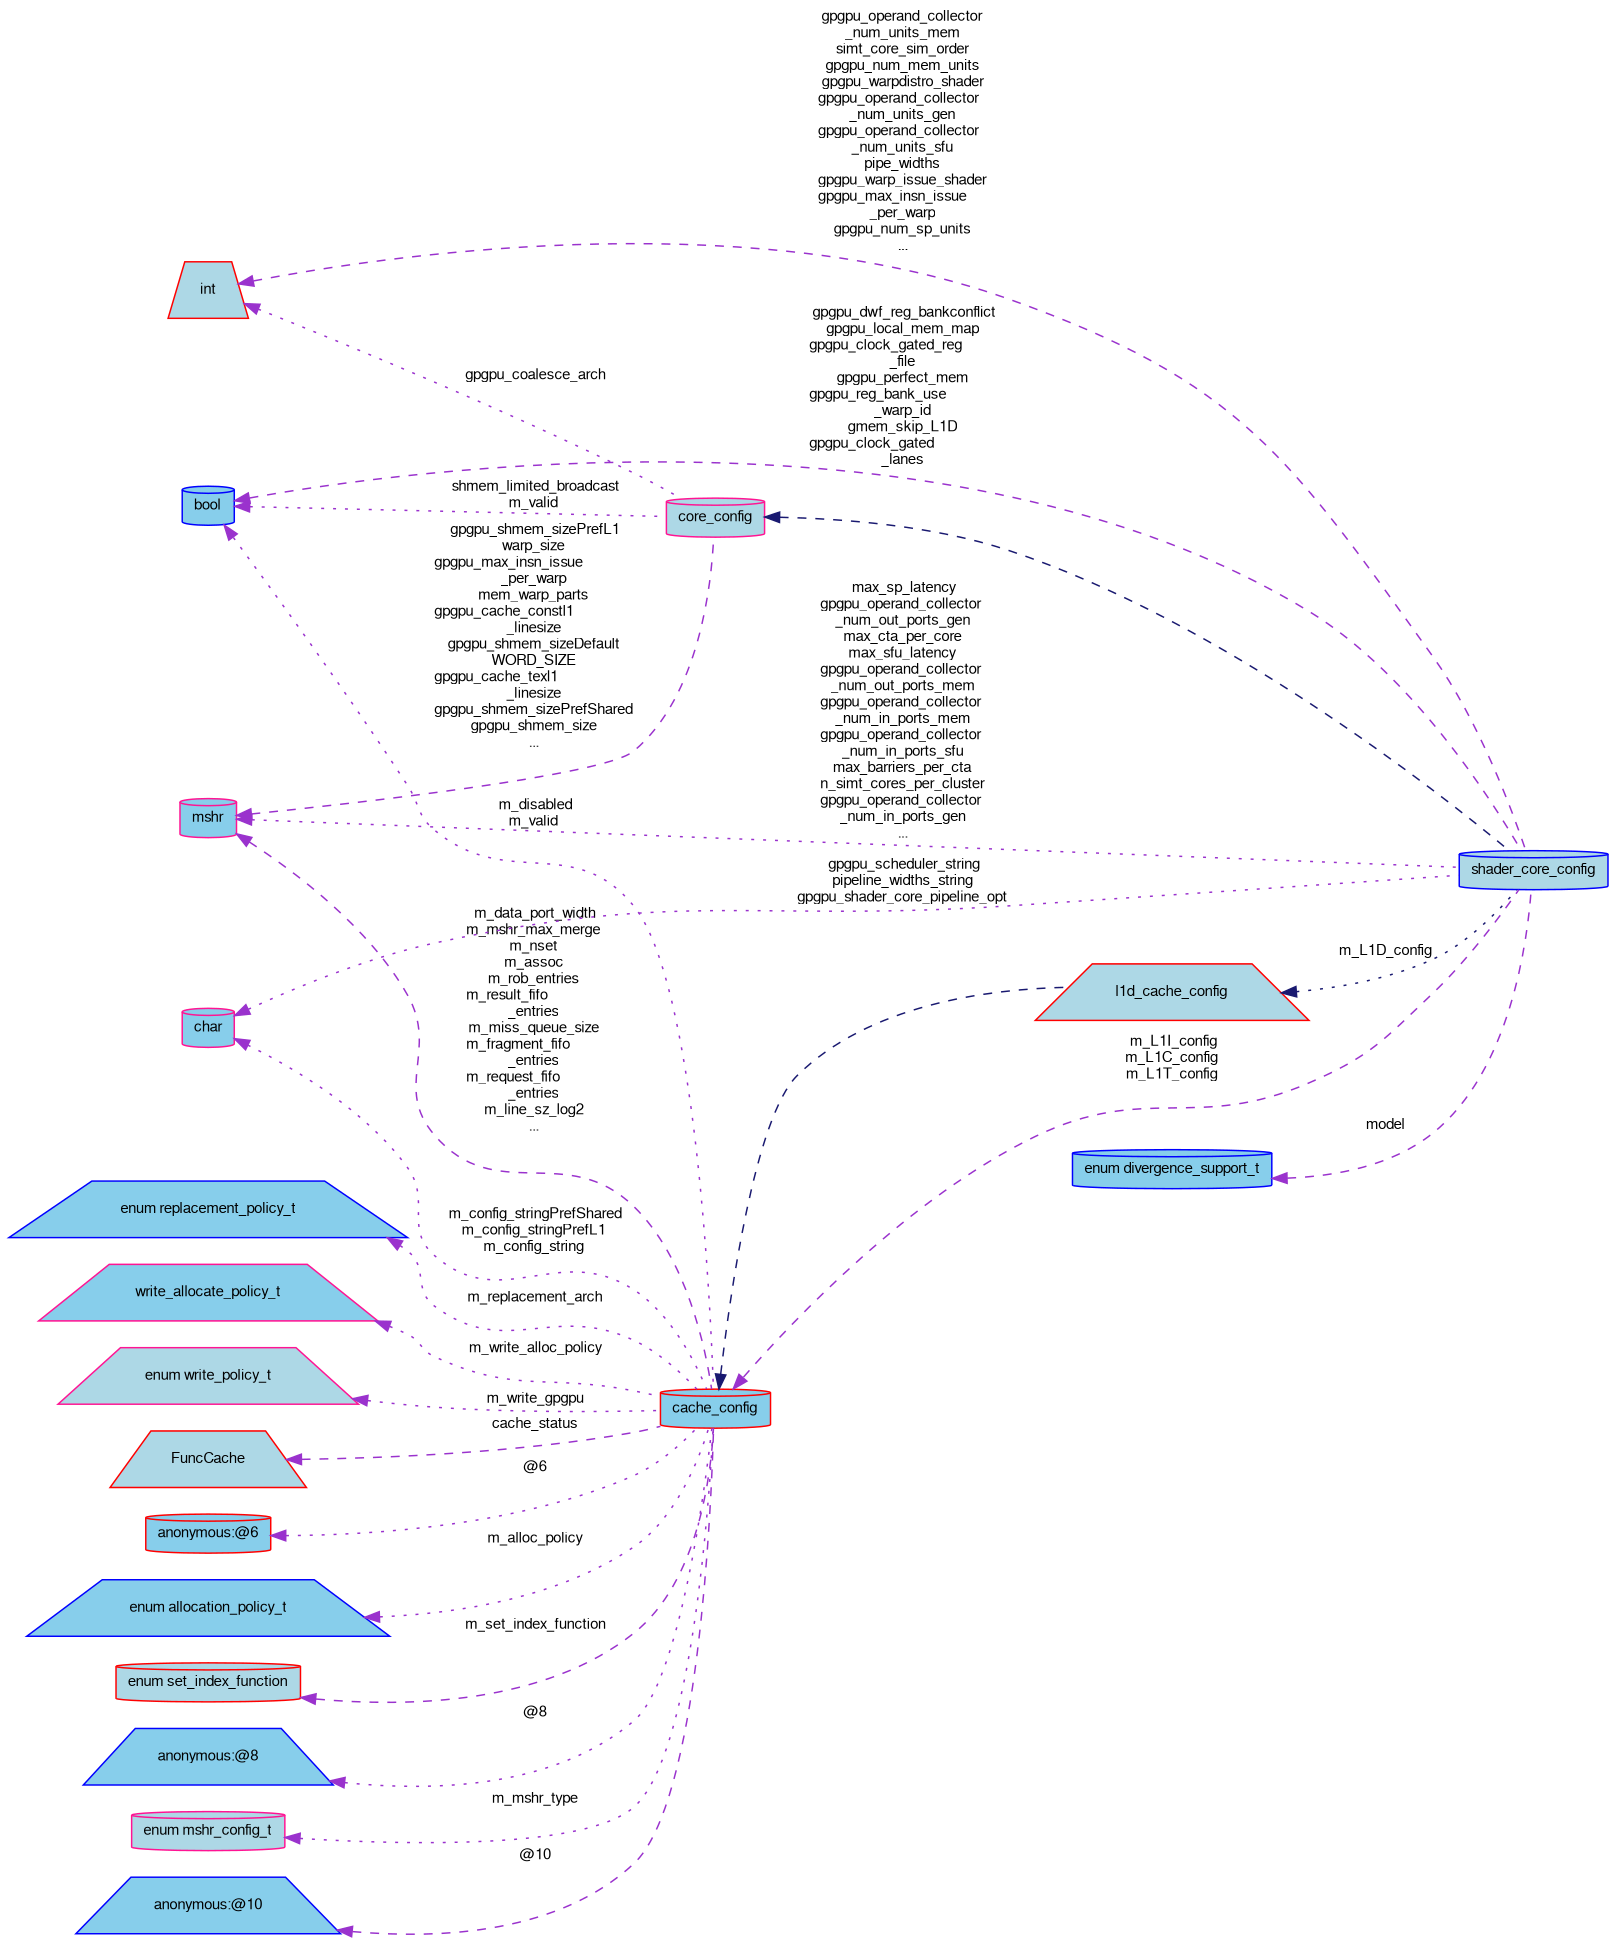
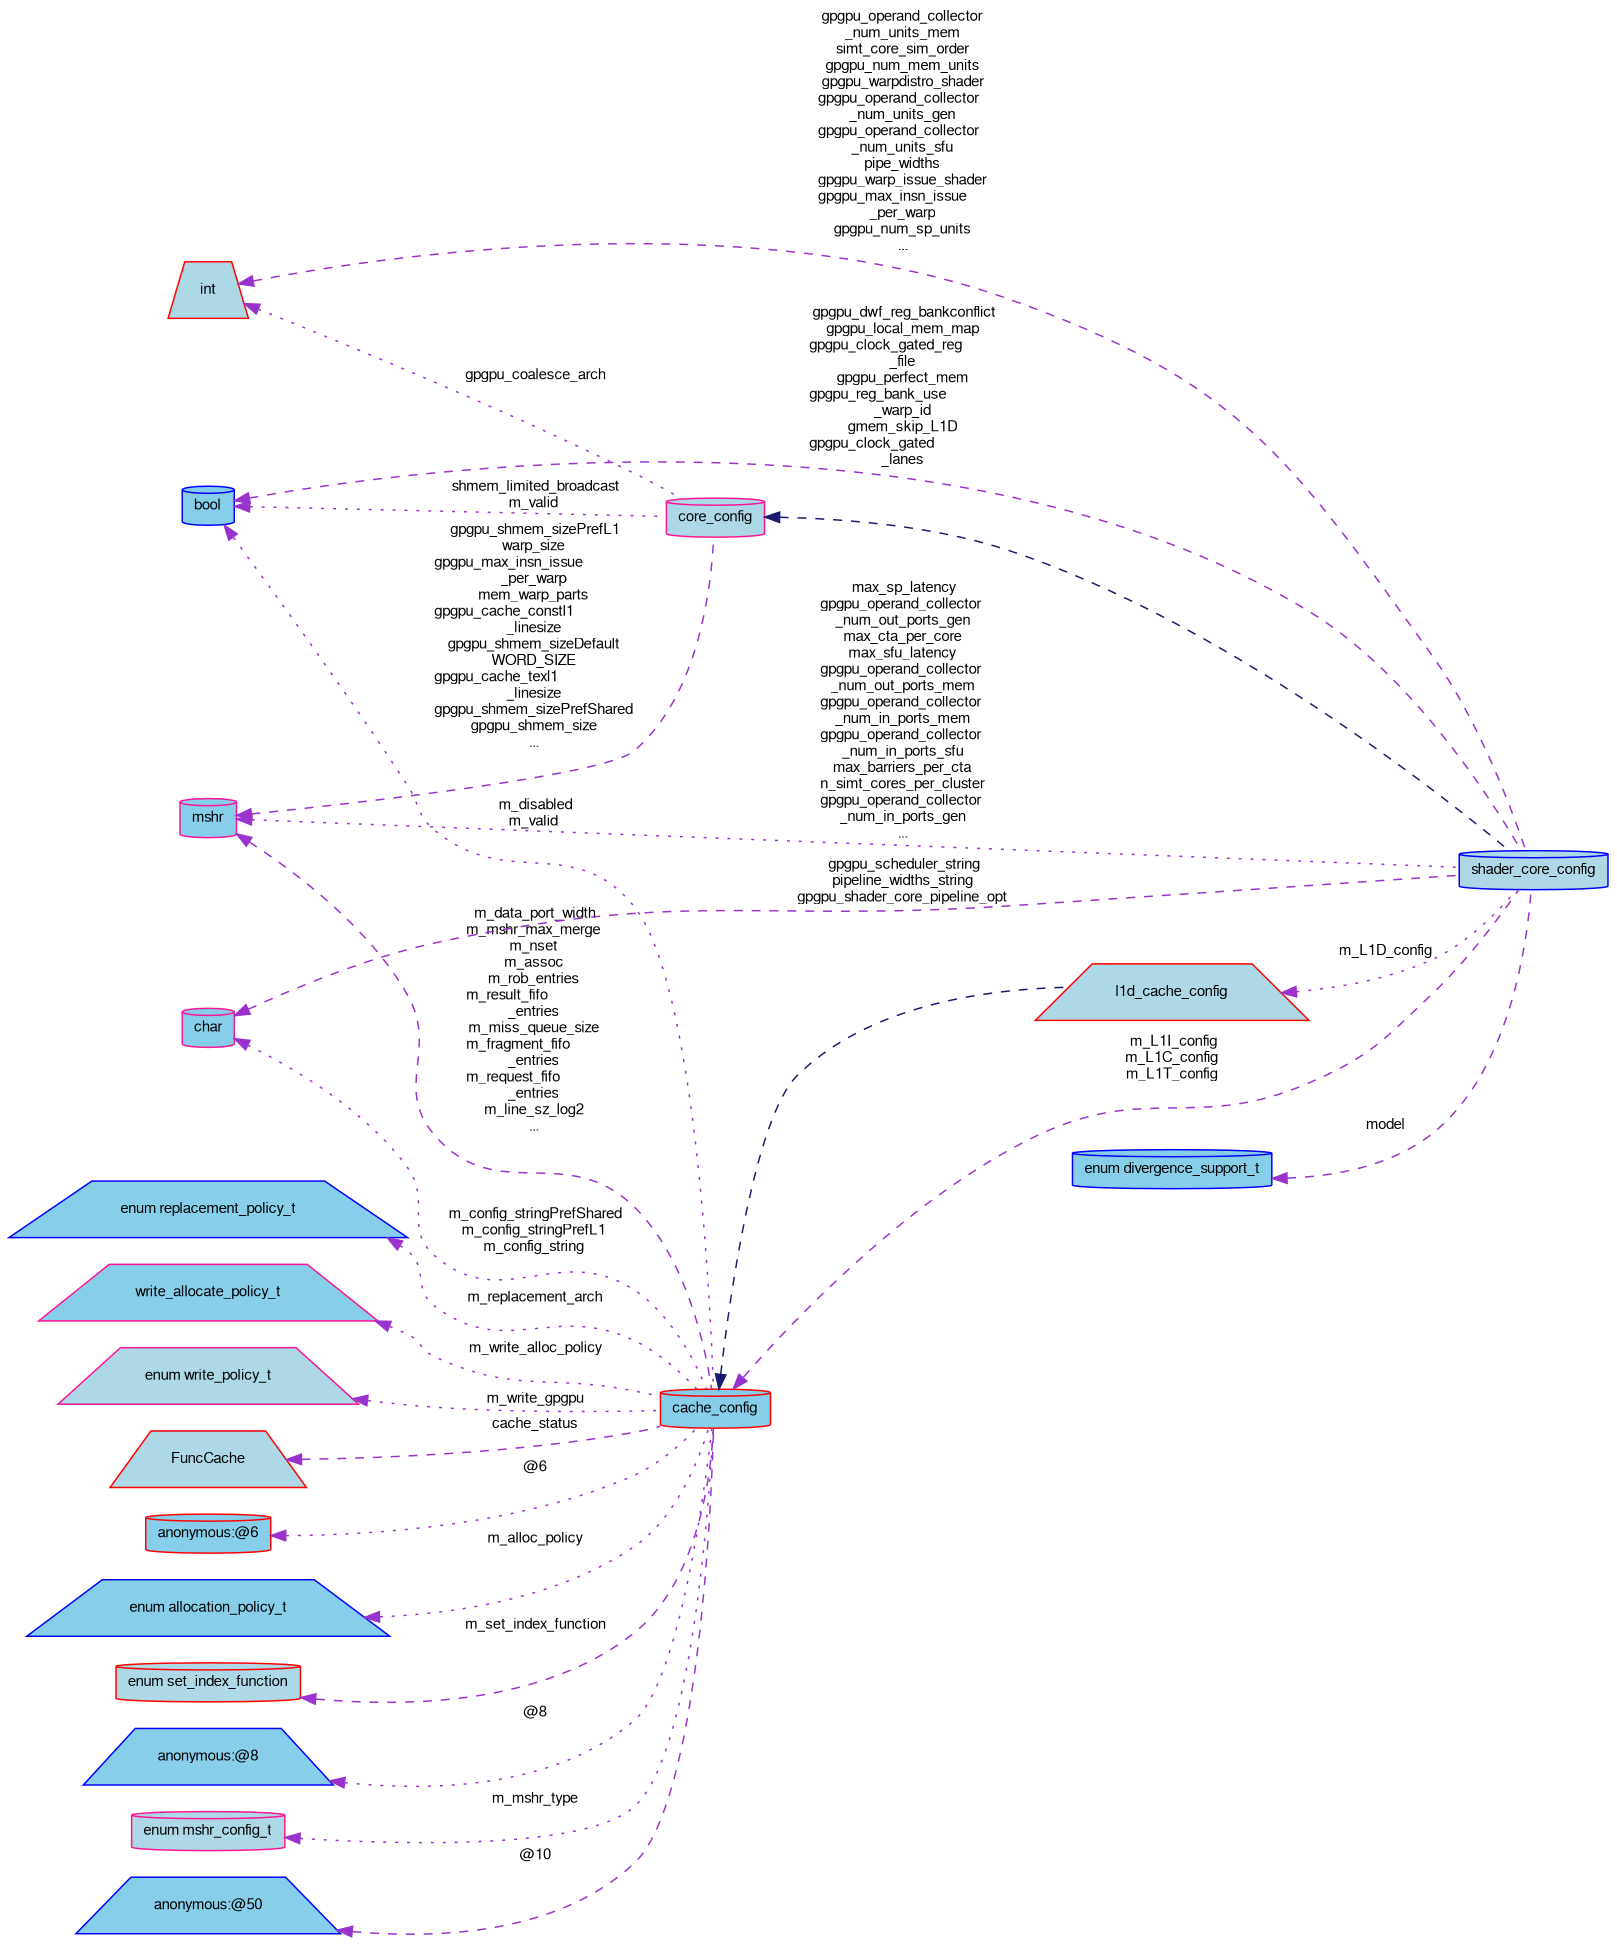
  digraph {
    rankdir=LR
    node [color=blue fillcolor=skyblue fontname=FreeSans fontsize=10 shape=cylinder style=filled]
    edge [color=darkorchid3 dir=back fontname=FreeSans fontsize=10 labelfontname=FreeSans labelfontsize=10 style=dotted]
    n1 [fillcolor=lightblue fontcolor=black height=0.2 label=shader_core_config width=0.4]
    n2 [color=deeppink fillcolor=lightblue height=0.2 label=core_config width=0.4]
    n3 [color=red fillcolor=lightblue height=0.2 label=int shape=trapezium width=0.4]
    n4 [height=0.2 label=bool width=0.4]
    n5 [color=red height=0.2 label=cache_config width=0.4]
    n6 [color=red fillcolor=lightblue height=0.2 label=l1d_cache_config shape=trapezium width=0.4]
    n7 [color=deeppink height=0.2 label=mshr width=0.4]
    n8 [color=deeppink height=0.2 label=char width=0.4]
    n9 [color=deeppink height=0.2 label=write_allocate_policy_t shape=trapezium width=0.4]
    n10 [color=deeppink fillcolor=lightblue height=0.2 label="enum write_policy_t" shape=trapezium width=0.4]
    n11 [color=red fillcolor=lightblue height=0.2 label=FuncCache shape=trapezium width=0.4]
    n12 [color=red height=0.2 label="anonymous:@6" width=0.4]
    n13 [height=0.2 label="enum allocation_policy_t" shape=trapezium width=0.4]
    n14 [color=red fillcolor=lightblue height=0.2 label="enum set_index_function" width=0.4]
    n15 [height=0.2 label="anonymous:@8" shape=trapezium width=0.4]
    n16 [color=deeppink fillcolor=lightblue height=0.2 label="enum mshr_config_t" width=0.4]
-   n17 [height=0.2 label="anonymous:@10" shape=trapezium width=0.4]
+   n17 [height=0.2 label="anonymous:@50" shape=trapezium width=0.4]
    n18 [height=0.2 label="enum replacement_policy_t" shape=trapezium width=0.4]
    n19 [height=0.2 label="enum divergence_support_t" width=0.4]
    n2 -> n1 [color=midnightblue style=dashed]
    n3 -> n1 [label=" gpgpu_operand_collector\l_num_units_mem\nsimt_core_sim_order\ngpgpu_num_mem_units\ngpgpu_warpdistro_shader\ngpgpu_operand_collector\l_num_units_gen\ngpgpu_operand_collector\l_num_units_sfu\npipe_widths\ngpgpu_warp_issue_shader\ngpgpu_max_insn_issue\l_per_warp\ngpgpu_num_sp_units\n..." style=dashed]
    n3 -> n2 [label=" gpgpu_coalesce_arch"]
    n4 -> n1 [label=" gpgpu_dwf_reg_bankconflict\ngpgpu_local_mem_map\ngpgpu_clock_gated_reg\l_file\ngpgpu_perfect_mem\ngpgpu_reg_bank_use\l_warp_id\ngmem_skip_L1D\ngpgpu_clock_gated\l_lanes" style=dashed]
    n4 -> n2 [label=" shmem_limited_broadcast\nm_valid"]
    n4 -> n5 [label=" m_disabled\nm_valid"]
    n5 -> n1 [label=" m_L1I_config\nm_L1C_config\nm_L1T_config" style=dashed]
    n5 -> n6 [color=midnightblue style=dashed]
-   n6 -> n1 [color=midnightblue label=" m_L1D_config"]
+   n6 -> n1 [label=" m_L1D_config"]
    n7 -> n1 [label=" max_sp_latency\ngpgpu_operand_collector\l_num_out_ports_gen\nmax_cta_per_core\nmax_sfu_latency\ngpgpu_operand_collector\l_num_out_ports_mem\ngpgpu_operand_collector\l_num_in_ports_mem\ngpgpu_operand_collector\l_num_in_ports_sfu\nmax_barriers_per_cta\nn_simt_cores_per_cluster\ngpgpu_operand_collector\l_num_in_ports_gen\n..."]
    n7 -> n2 [label=" gpgpu_shmem_sizePrefL1\nwarp_size\ngpgpu_max_insn_issue\l_per_warp\nmem_warp_parts\ngpgpu_cache_constl1\l_linesize\ngpgpu_shmem_sizeDefault\nWORD_SIZE\ngpgpu_cache_texl1\l_linesize\ngpgpu_shmem_sizePrefShared\ngpgpu_shmem_size\n..." style=dashed]
    n7 -> n5 [label=" m_data_port_width\nm_mshr_max_merge\nm_nset\nm_assoc\nm_rob_entries\nm_result_fifo\l_entries\nm_miss_queue_size\nm_fragment_fifo\l_entries\nm_request_fifo\l_entries\nm_line_sz_log2\n..." style=dashed]
-   n8 -> n1 [label=" gpgpu_scheduler_string\npipeline_widths_string\ngpgpu_shader_core_pipeline_opt"]
+   n8 -> n1 [label=" gpgpu_scheduler_string\npipeline_widths_string\ngpgpu_shader_core_pipeline_opt" style=dashed]
    n8 -> n5 [label=" m_config_stringPrefShared\nm_config_stringPrefL1\nm_config_string"]
    n9 -> n5 [label=" m_write_alloc_policy"]
    n10 -> n5 [label=" m_write_gpgpu"]
    n11 -> n5 [label=" cache_status" style=dashed]
    n12 -> n5 [label=" @6"]
    n13 -> n5 [label=" m_alloc_policy"]
    n14 -> n5 [label=" m_set_index_function" style=dashed]
    n15 -> n5 [label=" @8"]
    n16 -> n5 [label=" m_mshr_type"]
    n17 -> n5 [label=" @10" style=dashed]
    n18 -> n5 [label=" m_replacement_arch"]
    n19 -> n1 [label=" model" style=dashed]
  }
